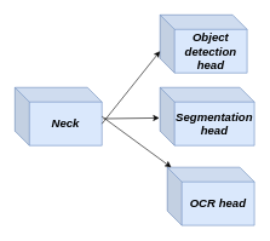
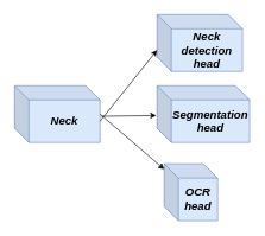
  <mxCell id="0" />
  <mxCell id="1" parent="0" />
  <mxCell id="2" value="&lt;b&gt;&lt;i&gt;&lt;font style=&quot;font-size: 16px&quot;&gt;Segmentation head&lt;/font&gt;&lt;/i&gt;&lt;/b&gt;" style="shape=cube;whiteSpace=wrap;html=1;boundedLbl=1;backgroundOutline=1;darkOpacity=0.05;darkOpacity2=0.1;fillColor=#dae8fc;strokeColor=#6c8ebf;" parent="1" vertex="1"><mxGeometry x="220" y="120" width="130" height="80" as="geometry" /></mxCell>
  <mxCell id="3" value="&lt;b&gt;&lt;i&gt;&lt;font style=&quot;font-size: 16px&quot;&gt;Neck&lt;/font&gt;&lt;/i&gt;&lt;/b&gt;" style="shape=cube;whiteSpace=wrap;html=1;boundedLbl=1;backgroundOutline=1;darkOpacity=0.05;darkOpacity2=0.1;fillColor=#dae8fc;strokeColor=#6c8ebf;" parent="1" vertex="1"><mxGeometry x="20" y="120" width="120" height="80" as="geometry" /></mxCell>
  <mxCell id="4" value="" style="endArrow=classic;html=1;rounded=0;fontSize=16;exitX=1.017;exitY=0.538;exitDx=0;exitDy=0;exitPerimeter=0;entryX=-0.008;entryY=0.525;entryDx=0;entryDy=0;entryPerimeter=0;" parent="1" source="3" edge="1" target="2"><mxGeometry width="50" height="50" relative="1" as="geometry"><mxPoint x="-20" y="160" as="sourcePoint" /><mxPoint x="180" y="120" as="targetPoint" /></mxGeometry></mxCell>
- <mxCell id="5" value="&lt;b&gt;&lt;i&gt;&lt;font style=&quot;font-size: 16px&quot;&gt;Object detection head&lt;/font&gt;&lt;/i&gt;&lt;/b&gt;" style="shape=cube;whiteSpace=wrap;html=1;boundedLbl=1;backgroundOutline=1;darkOpacity=0.05;darkOpacity2=0.1;fillColor=#dae8fc;strokeColor=#6c8ebf;" vertex="1" parent="1"><mxGeometry x="220" y="20" width="120" height="80" as="geometry" /></mxCell>
- <mxCell id="6" value="&lt;b&gt;&lt;i&gt;&lt;font style=&quot;font-size: 16px&quot;&gt;OCR head&lt;/font&gt;&lt;/i&gt;&lt;/b&gt;" style="shape=cube;whiteSpace=wrap;html=1;boundedLbl=1;backgroundOutline=1;darkOpacity=0.05;darkOpacity2=0.1;fillColor=#dae8fc;strokeColor=#6c8ebf;" vertex="1" parent="1"><mxGeometry x="230" y="230" width="120" height="80" as="geometry" /></mxCell>
+ <mxCell id="5" value="&lt;b&gt;&lt;i&gt;&lt;font style=&quot;font-size: 16px&quot;&gt;Neck detection head&lt;/font&gt;&lt;/i&gt;&lt;/b&gt;" style="shape=cube;whiteSpace=wrap;html=1;boundedLbl=1;backgroundOutline=1;darkOpacity=0.05;darkOpacity2=0.1;fillColor=#dae8fc;strokeColor=#6c8ebf;" vertex="1" parent="1"><mxGeometry x="220" y="20" width="120" height="80" as="geometry" /></mxCell>
+ <mxCell id="6" value="&lt;b&gt;&lt;i&gt;&lt;font style=&quot;font-size: 16px&quot;&gt;OCR head&lt;/font&gt;&lt;/i&gt;&lt;/b&gt;" style="shape=cube;whiteSpace=wrap;html=1;boundedLbl=1;backgroundOutline=1;darkOpacity=0.05;darkOpacity2=0.1;fillColor=#dae8fc;strokeColor=#6c8ebf;" vertex="1" parent="1"><mxGeometry x="230" y="230" width="75" height="80" as="geometry" /></mxCell>
  <mxCell id="7" value="" style="endArrow=classic;html=1;rounded=0;fontSize=16;" edge="1" parent="1" target="6"><mxGeometry width="50" height="50" relative="1" as="geometry"><mxPoint x="140" y="160" as="sourcePoint" /><mxPoint x="229.04" y="172" as="targetPoint" /></mxGeometry></mxCell>
  <mxCell id="8" value="" style="endArrow=classic;html=1;rounded=0;fontSize=16;exitX=0;exitY=0;exitDx=120;exitDy=50;exitPerimeter=0;entryX=0;entryY=0.625;entryDx=0;entryDy=0;entryPerimeter=0;" edge="1" parent="1" source="3" target="5"><mxGeometry width="50" height="50" relative="1" as="geometry"><mxPoint x="152.04" y="173.04" as="sourcePoint" /><mxPoint x="229.04" y="172" as="targetPoint" /></mxGeometry></mxCell>
